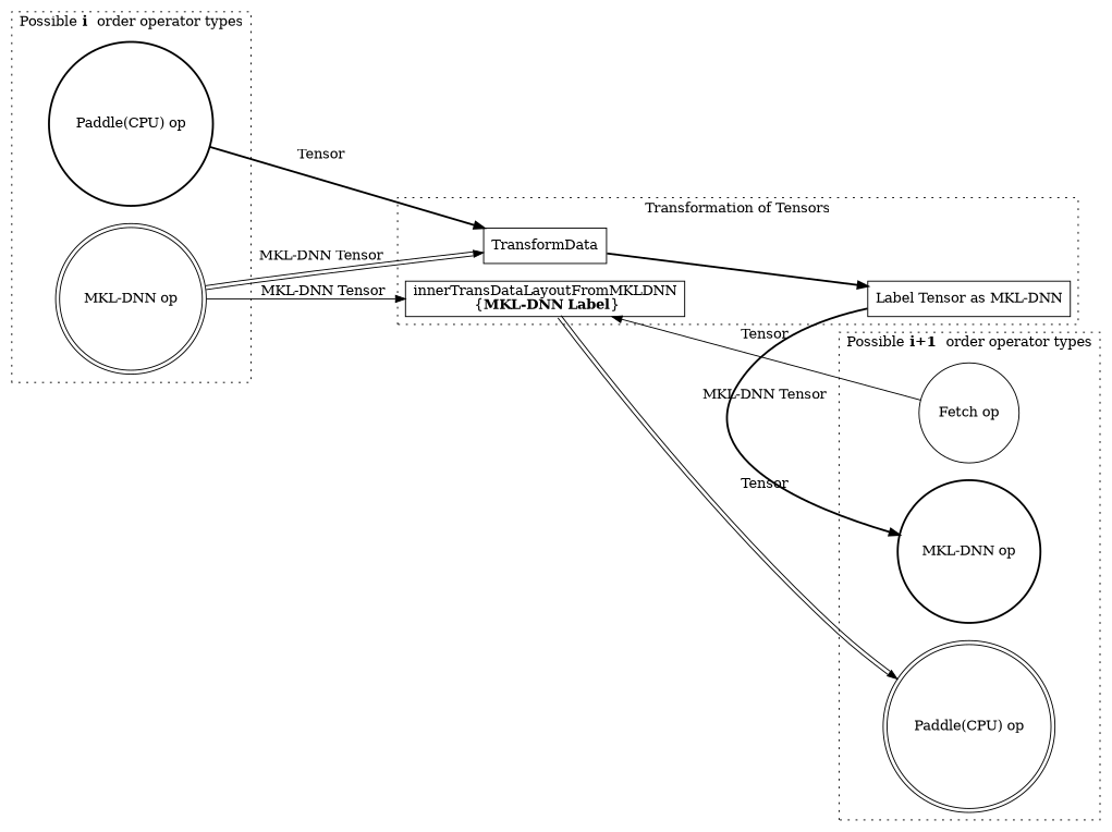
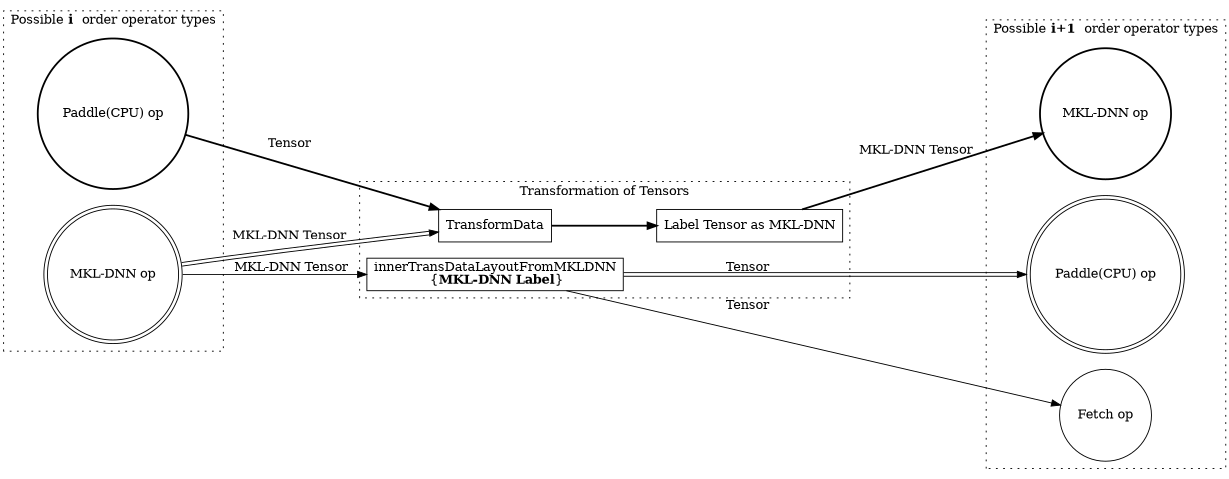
  digraph {
    rankdir=LR
    node [shape=circle]
    n1 [label="Paddle(CPU) op" style=bold]
    n2 [label="MKL-DNN op" shape=doublecircle]
    n3 [label="Paddle(CPU) op" shape=doublecircle]
    n4 [label="Fetch op"]
    n5 [label="MKL-DNN op" style=bold]
    n6 [label=TransformData shape=box]
    n7 [label="Label Tensor as MKL-DNN" shape=box]
    n8 [label=<innerTransDataLayoutFromMKLDNN<br/> {<b>MKL-DNN Label</b>}> shape=box]
    subgraph cluster_1 {
      label=<Possible <b>i</b>  order operator types>
      style=dotted
      n1
      n2
    }
    subgraph cluster_2 {
      label=<Possible <b>i+1</b>  order operator types>
      style=dotted
      n3
      n4
      n5
    }
    subgraph cluster_3 {
      label="Transformation of Tensors"
      style=dotted
      n6
      n7
      n8
    }
    n1 -> n6 [label="Tensor " style=bold]
    n2 -> n6 [color="black:invis:black" label="MKL-DNN Tensor "]
    n2 -> n8 [label="MKL-DNN Tensor"]
    n6 -> n7 [style=bold]
    n7 -> n5 [label="MKL-DNN Tensor " style=bold]
    n8 -> n3 [color="black:invis:black" label="Tensor "]
-   n4 -> n8 [label="Tensor "]
+   n8 -> n4 [label="Tensor "]
  }
